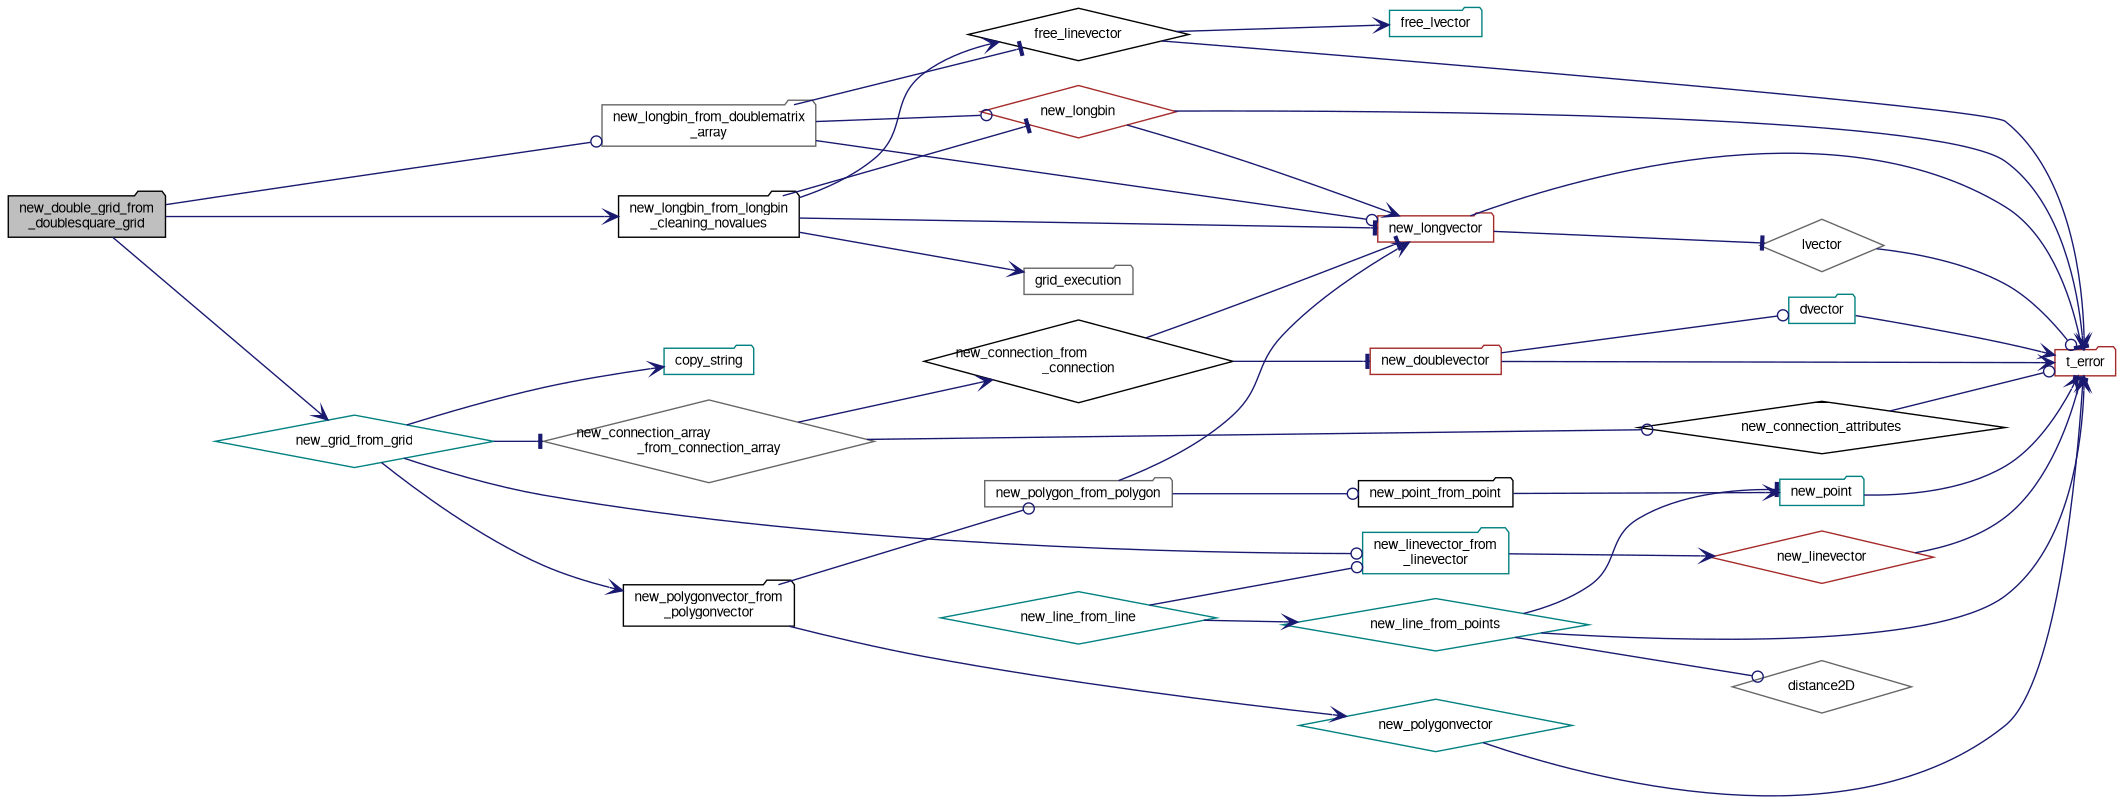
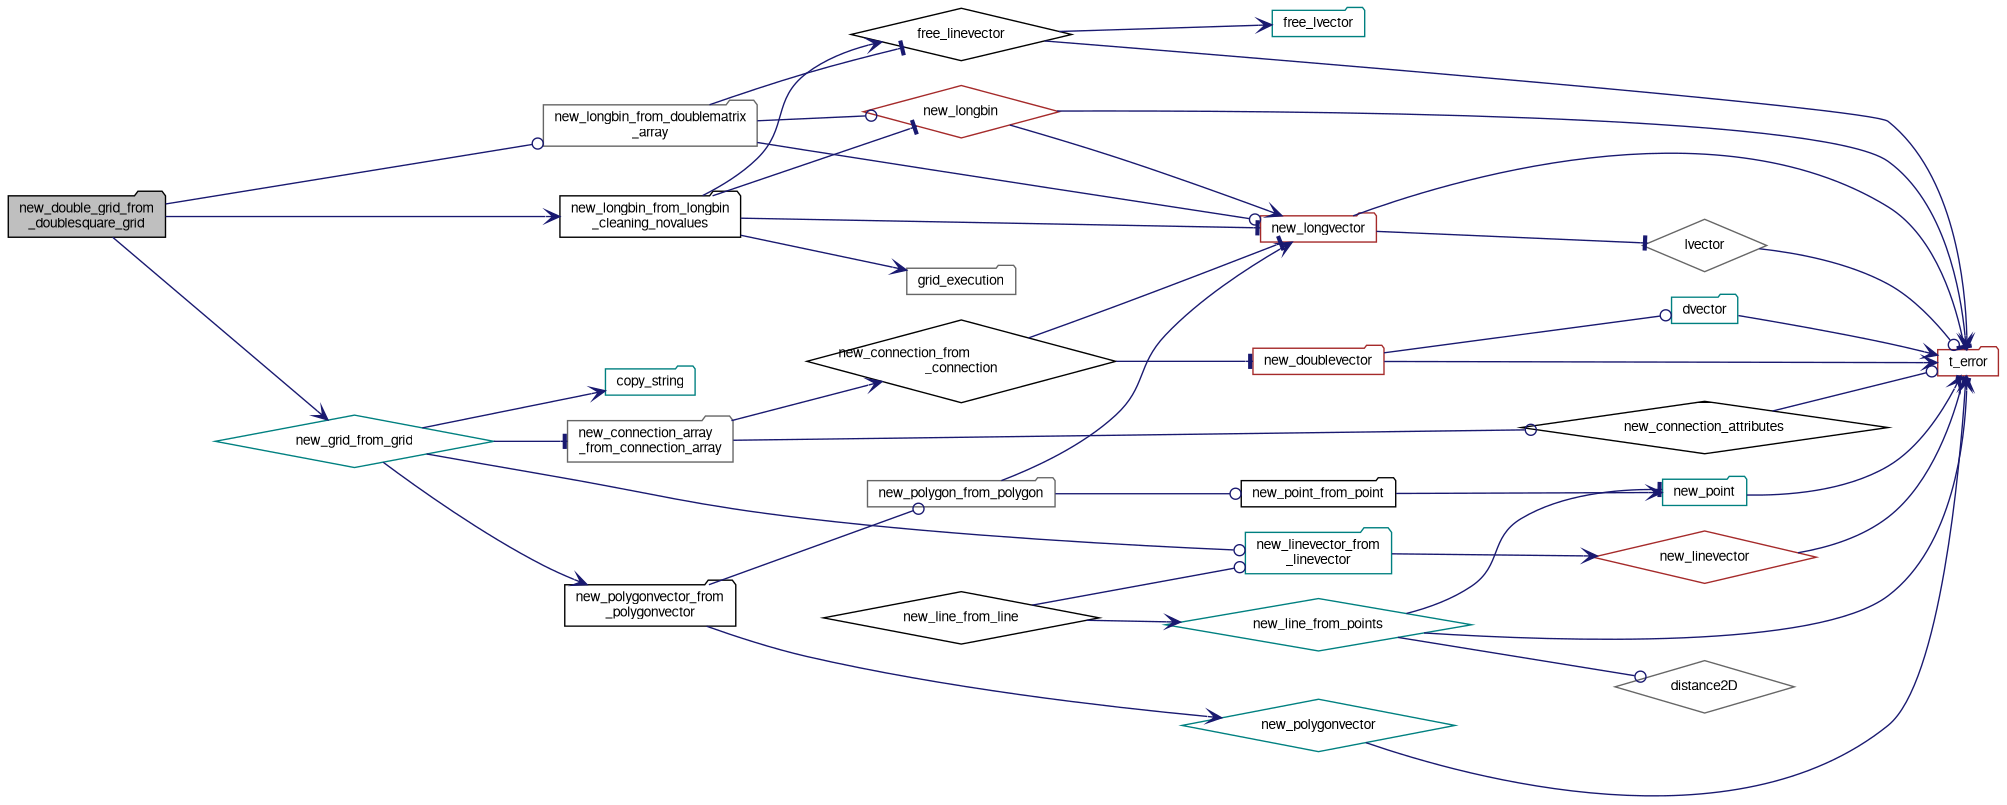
  digraph {
    rankdir=LR
    node [color=black fontname=FreeSans fontsize=10 shape=folder]
    edge [arrowhead=vee color=midnightblue fontname=FreeSans fontsize=10 labelfontname=FreeSans labelfontsize=10 style=solid]
    n1 [fillcolor=grey75 fontcolor=black height=0.2 label="new_double_grid_from\l_doublesquare_grid" style=filled width=0.4]
    n2 [color=teal height=0.2 label=new_grid_from_grid shape=diamond width=0.4]
    n3 [color=gray40 height=0.2 label="new_longbin_from_doublematrix\l_array" width=0.4]
    n4 [height=0.2 label="new_longbin_from_longbin\l_cleaning_novalues" width=0.4]
    n5 [color=teal height=0.2 label=copy_string width=0.4]
-   n6 [color=gray40 height=0.2 label="new_connection_array\l_from_connection_array" shape=diamond width=0.4]
+   n6 [color=gray40 height=0.2 label="new_connection_array\l_from_connection_array" width=0.4]
    n7 [color=teal height=0.2 label="new_linevector_from\l_linevector" width=0.4]
    n8 [height=0.2 label="new_polygonvector_from\l_polygonvector" width=0.4]
    n9 [color=brown height=0.2 label=new_longvector width=0.4]
    n10 [height=0.2 label=free_linevector shape=diamond width=0.4]
    n11 [color=brown height=0.2 label=new_longbin shape=diamond width=0.4]
    n12 [color=gray40 height=0.2 label=grid_execution width=0.4]
    n13 [height=0.2 label=new_connection_attributes shape=diamond width=0.4]
    n14 [height=0.2 label="new_connection_from\l_connection" shape=diamond width=0.4]
    n15 [color=brown height=0.2 label=new_linevector shape=diamond width=0.4]
    n16 [color=gray40 height=0.2 label=new_polygon_from_polygon width=0.4]
    n17 [color=teal height=0.2 label=new_polygonvector shape=diamond width=0.4]
    n18 [color=brown height=0.2 label=t_error width=0.4]
    n19 [color=brown height=0.2 label=new_doublevector width=0.4]
    n20 [color=teal height=0.2 label=dvector width=0.4]
    n21 [color=gray40 height=0.2 label=lvector shape=diamond width=0.4]
-   n22 [color=teal height=0.2 label=new_line_from_line shape=diamond width=0.4]
+   n22 [height=0.2 label=new_line_from_line shape=diamond width=0.4]
    n23 [color=teal height=0.2 label=new_line_from_points shape=diamond width=0.4]
    n24 [color=gray40 height=0.2 label=distance2D shape=diamond width=0.4]
    n25 [color=teal height=0.2 label=new_point width=0.4]
    n26 [height=0.2 label=new_point_from_point width=0.4]
    n27 [color=teal height=0.2 label=free_lvector width=0.4]
    n1 -> n2
    n1 -> n3 [arrowhead=odot]
    n1 -> n4
    n2 -> n5
    n2 -> n6 [arrowhead=tee]
    n2 -> n7 [arrowhead=odot]
    n2 -> n8
    n3 -> n9 [arrowhead=odot]
    n3 -> n10 [arrowhead=tee]
    n3 -> n11 [arrowhead=odot]
    n4 -> n9 [arrowhead=tee]
    n4 -> n10
    n4 -> n11 [arrowhead=tee]
    n4 -> n12
    n6 -> n13 [arrowhead=odot]
    n6 -> n14
    n7 -> n15
    n8 -> n16 [arrowhead=odot]
    n8 -> n17
    n9 -> n18 [arrowhead=tee]
    n9 -> n21 [arrowhead=tee]
    n10 -> n18
    n10 -> n27
    n11 -> n9
    n11 -> n18
    n13 -> n18 [arrowhead=odot]
    n14 -> n9 [arrowhead=tee]
    n14 -> n19 [arrowhead=tee]
    n15 -> n18 [arrowhead=tee]
    n16 -> n9
    n16 -> n26 [arrowhead=odot]
    n17 -> n18
    n19 -> n18
    n19 -> n20 [arrowhead=odot]
    n20 -> n18
    n21 -> n18 [arrowhead=odot]
    n22 -> n7 [arrowhead=odot]
    n22 -> n23
    n23 -> n18
    n23 -> n24 [arrowhead=odot]
    n23 -> n25 [arrowhead=tee]
    n25 -> n18
    n26 -> n25
  }
